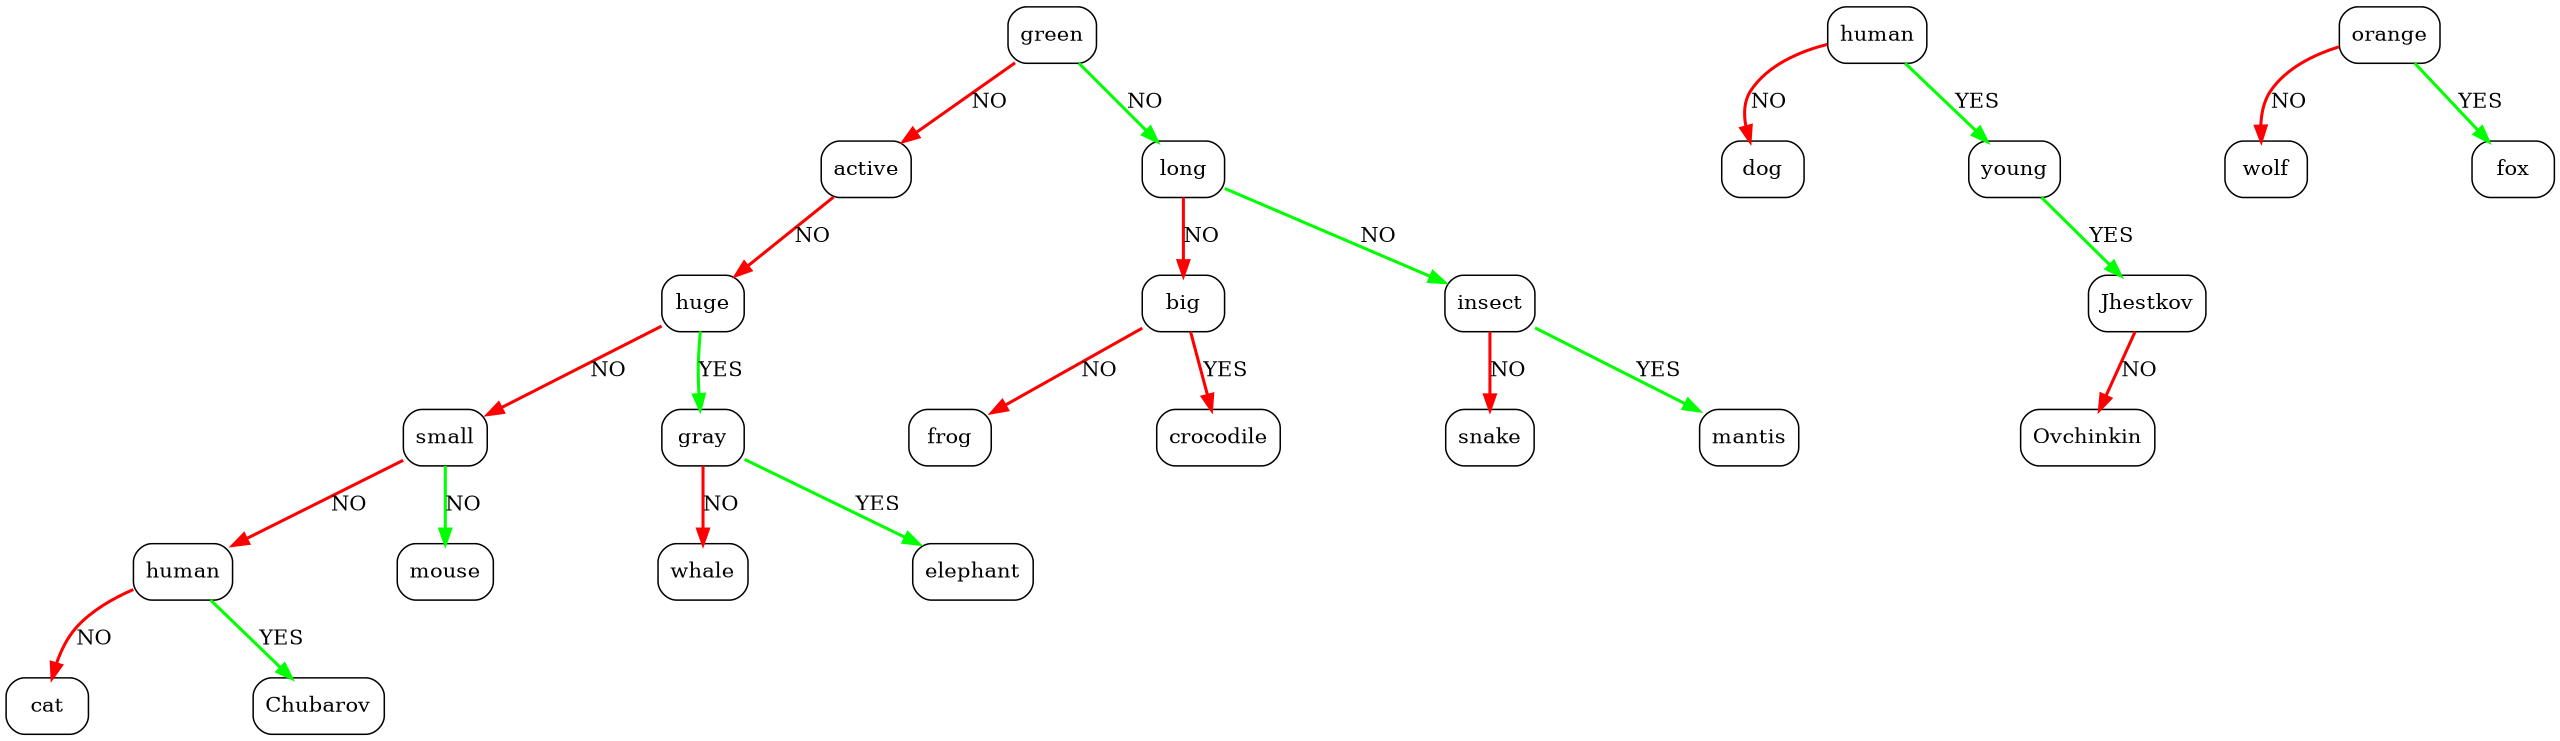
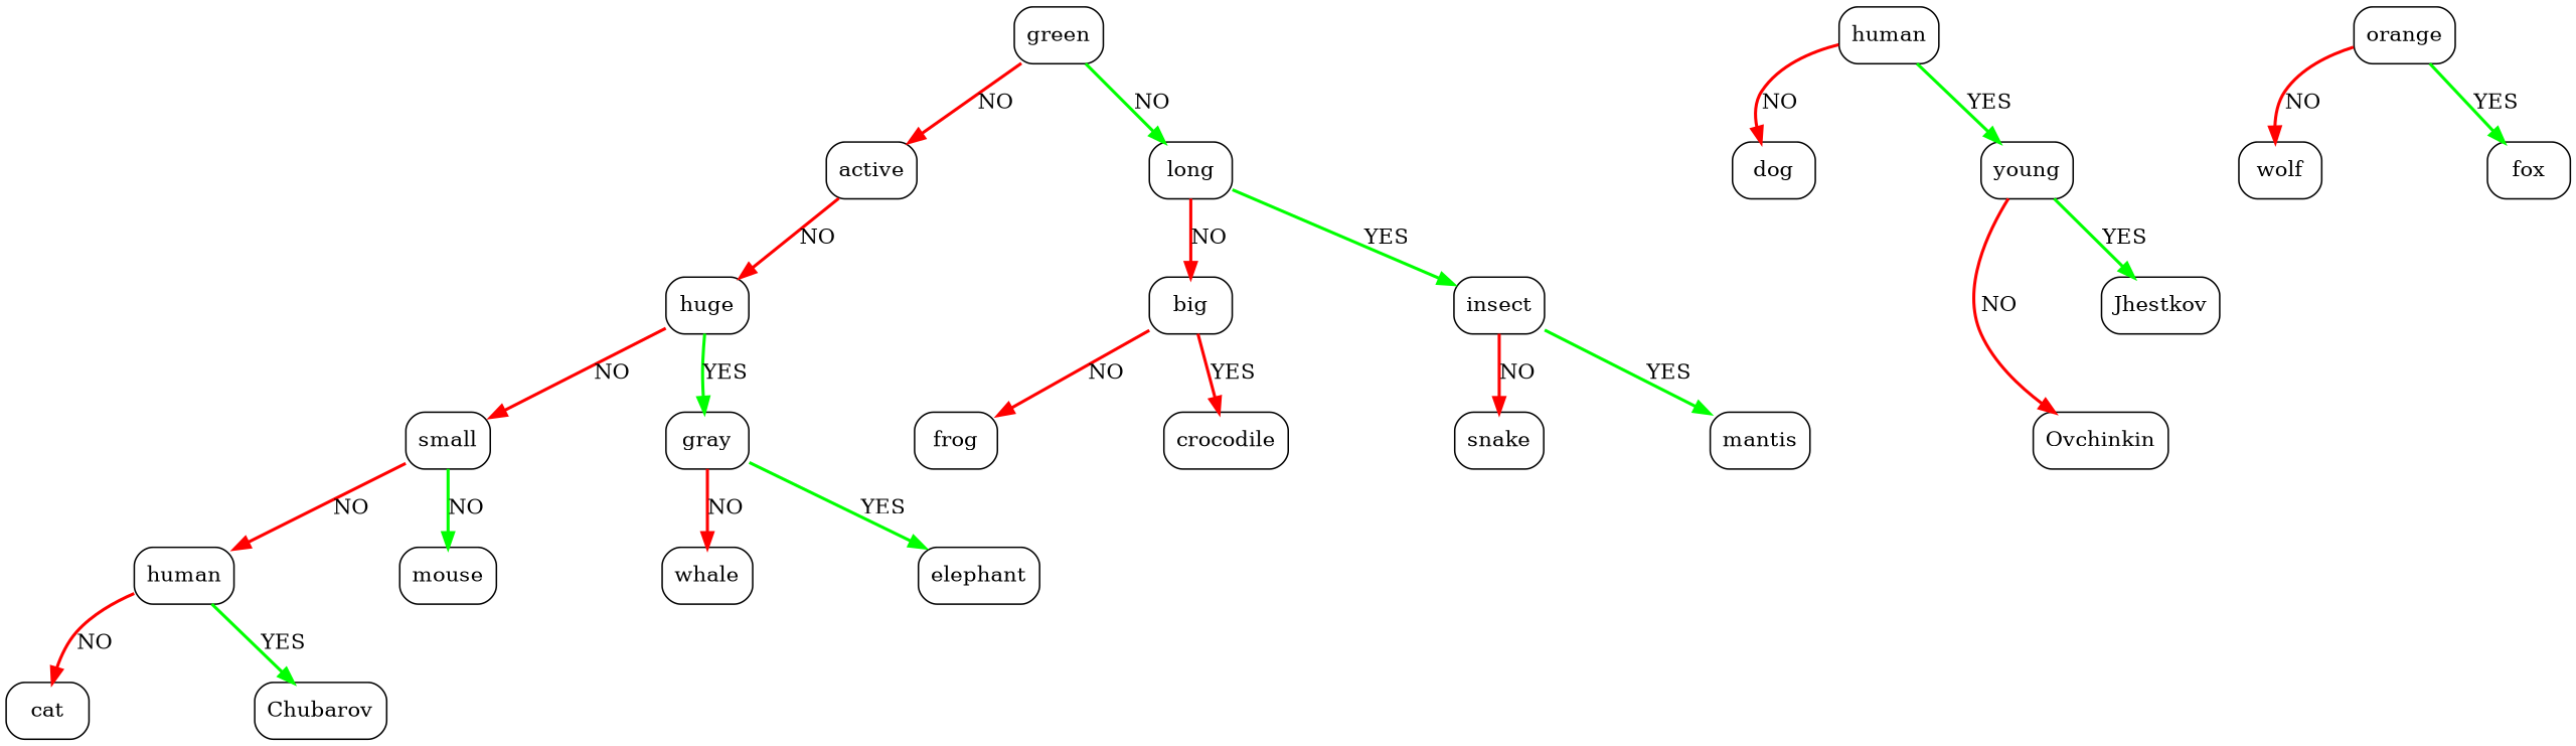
  digraph {
    nodesep=1.5
    rankdir=TB
    node [shape=Mrecord]
    edge [color=red penwidth=2.0]
    n1 [label=green]
    n2 [label=active]
    n3 [label=long]
    n4 [label=huge]
    n5 [label=big]
    n6 [label=insect]
    n7 [label=small]
    n8 [label=gray]
    n9 [label=human]
    n10 [label=mouse]
    n11 [label=whale]
    n12 [label=elephant]
    n13 [label=cat]
    n14 [label=Chubarov]
    n15 [label=human]
    n16 [label=dog]
    n17 [label=young]
    n18 [label=orange]
    n19 [label=wolf]
    n20 [label=fox]
    n21 [label=Ovchinkin]
    n22 [label=Jhestkov]
    n23 [label=frog]
    n24 [label=crocodile]
    n25 [label=snake]
    n26 [label=mantis]
    n1 -> n2 [label=NO]
    n1 -> n3 [color=green label=NO]
    n2 -> n4 [label=NO]
    n3 -> n5 [label=NO]
-   n3 -> n6 [color=green label=NO]
+   n3 -> n6 [color=green label=YES]
    n4 -> n7 [label=NO]
    n4 -> n8 [color=green label=YES]
    n5 -> n23 [label=NO]
    n5 -> n24 [label=YES]
    n6 -> n25 [label=NO]
    n6 -> n26 [color=green label=YES]
    n7 -> n9 [label=NO]
    n7 -> n10 [color=green label=NO]
    n8 -> n11 [label=NO]
    n8 -> n12 [color=green label=YES]
    n9 -> n13 [label=NO]
    n9 -> n14 [color=green label=YES]
    n15 -> n16 [label=NO]
    n15 -> n17 [color=green label=YES]
-   n22 -> n21 [label=NO]
+   n17 -> n21 [label=NO]
    n17 -> n22 [color=green label=YES]
    n18 -> n19 [label=NO]
    n18 -> n20 [color=green label=YES]
  }
